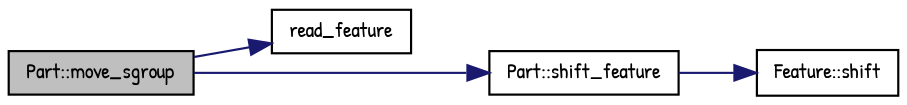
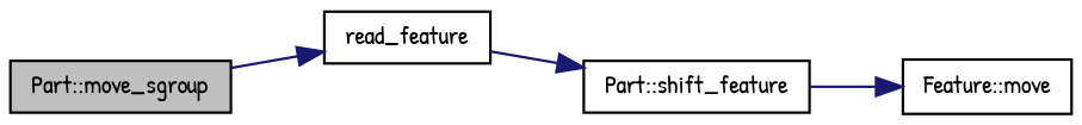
  digraph {
    fontname="Patrick Hand"
    rankdir=LR
    node [color=black fillcolor=white fontname="Patrick Hand" fontsize=10 shape=record style=filled]
    edge [color=midnightblue fontname="Patrick Hand" fontsize=10 labelfontname=Helvetica labelfontsize=10 style=solid]
    n1 [fillcolor=grey75 fontcolor=black height=0.2 label="Part::move_sgroup" width=0.4]
    n2 [height=0.2 label=read_feature width=0.4]
    n3 [height=0.2 label="Part::shift_feature" width=0.4]
-   n4 [height=0.2 label="Feature::shift" width=0.4]
+   n4 [height=0.2 label="Feature::move" width=0.4]
    n1 -> n2
-   n1 -> n3
+   n2 -> n3
    n3 -> n4
  }
